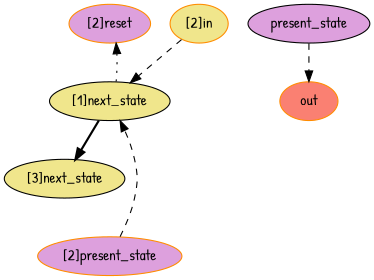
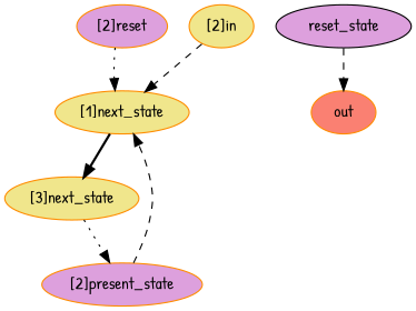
  strict digraph {
    fontname="Patrick Hand"
    node [color=darkorange complexity=7 fillcolor=plum fontname="Patrick Hand" style=filled]
    edge [fontname="Patrick Hand" style=dashed]
    "[2]reset" [complexity=5 importance=1.64406788828 rank=0.328813577656]
-   "[1]next_state" [color=black complexity=4 fillcolor=khaki importance=0.762711925521 rank=0.19067798138]
-   "[3]next_state" [color=black complexity=9 fillcolor=khaki importance=1.33898304426 rank=0.148775893806]
-   present_state [color=black complexity=2 importance=0.457626978714 rank=0.228813489357]
+   "[1]next_state" [complexity=4 fillcolor=khaki importance=0.762711925521 rank=0.19067798138]
+   "[3]next_state" [complexity=9 fillcolor=khaki importance=1.33898304426 rank=0.148775893806]
+   present_state [color=black complexity=2 importance=0.457626978714 rank=0.228813489357 label=reset_state]
    out [complexity=0 fillcolor=salmon importance=0.186440806785 rank=0.0]
    "[2]present_state" [importance=1.03389809745 rank=0.147699728207]
    "[2]in" [fillcolor=khaki importance=0.88135596276 rank=0.12590799468]
-   "[1]next_state" -> "[2]reset" [style=dotted]
+   "[2]reset" -> "[1]next_state" [style=dotted]
    "[1]next_state" -> "[3]next_state" [style=bold]
+   "[3]next_state" -> "[2]present_state" [style=dotted]
    present_state -> out
    "[2]present_state" -> "[1]next_state"
    "[2]in" -> "[1]next_state"
  }
